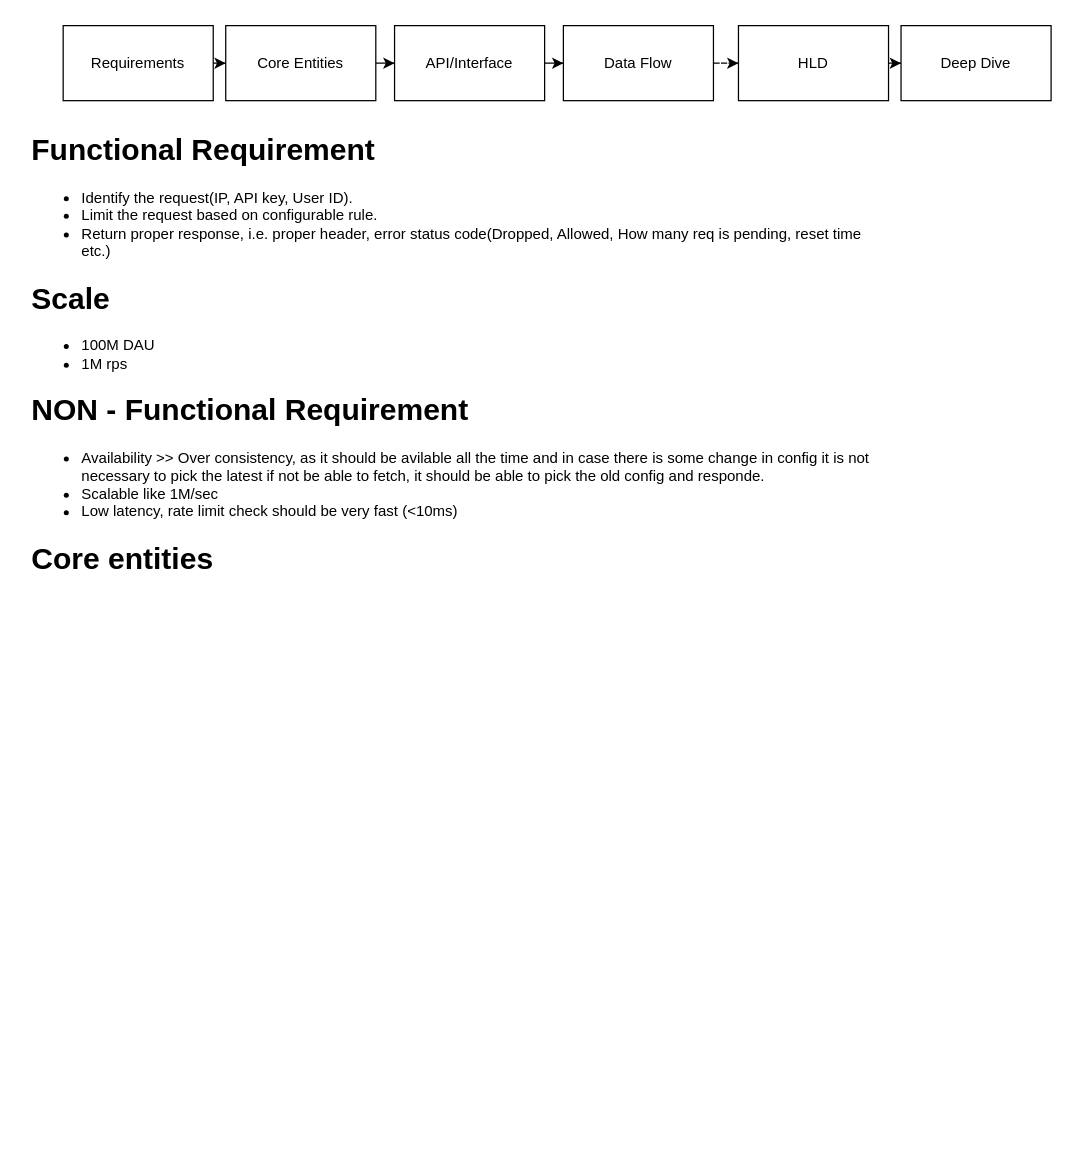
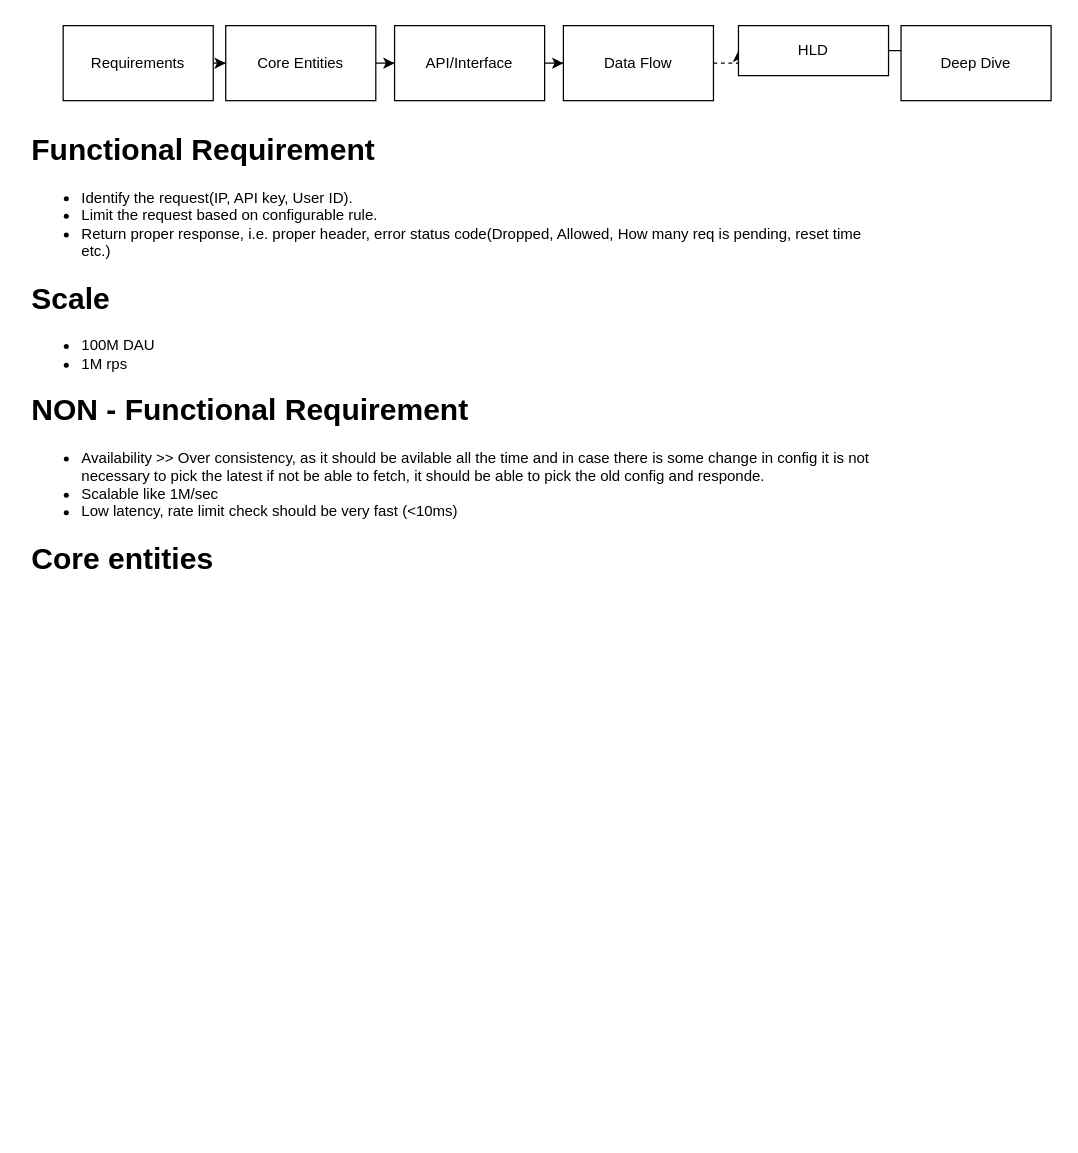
  <mxCell id="0" />
  <mxCell id="1" parent="0" />
  <mxCell id="2" value="" style="edgeStyle=orthogonalEdgeStyle;rounded=0;orthogonalLoop=1;jettySize=auto;html=1;" parent="1" source="3" target="5" edge="1"><mxGeometry relative="1" as="geometry" /></mxCell>
  <mxCell id="3" value="Requirements" style="rounded=0;whiteSpace=wrap;html=1;" parent="1" vertex="1"><mxGeometry x="50" y="20" width="120" height="60" as="geometry" /></mxCell>
  <mxCell id="4" value="" style="edgeStyle=orthogonalEdgeStyle;rounded=0;orthogonalLoop=1;jettySize=auto;html=1;" parent="1" source="5" target="7" edge="1"><mxGeometry relative="1" as="geometry" /></mxCell>
  <mxCell id="5" value="Core Entities" style="rounded=0;whiteSpace=wrap;html=1;" parent="1" vertex="1"><mxGeometry x="180" y="20" width="120" height="60" as="geometry" /></mxCell>
  <mxCell id="6" value="" style="edgeStyle=orthogonalEdgeStyle;rounded=0;orthogonalLoop=1;jettySize=auto;html=1;" parent="1" source="7" target="9" edge="1"><mxGeometry relative="1" as="geometry" /></mxCell>
  <mxCell id="7" value="API/Interface" style="rounded=0;whiteSpace=wrap;html=1;" parent="1" vertex="1"><mxGeometry x="315" y="20" width="120" height="60" as="geometry" /></mxCell>
  <mxCell id="8" value="" style="edgeStyle=orthogonalEdgeStyle;rounded=0;orthogonalLoop=1;jettySize=auto;html=1;dashed=1;" parent="1" source="9" target="11" edge="1"><mxGeometry relative="1" as="geometry" /></mxCell>
  <mxCell id="9" value="Data Flow" style="rounded=0;whiteSpace=wrap;html=1;" parent="1" vertex="1"><mxGeometry x="450" y="20" width="120" height="60" as="geometry" /></mxCell>
  <mxCell id="10" value="" style="edgeStyle=orthogonalEdgeStyle;rounded=0;orthogonalLoop=1;jettySize=auto;html=1;" parent="1" source="11" target="12" edge="1"><mxGeometry relative="1" as="geometry" /></mxCell>
- <mxCell id="11" value="HLD" style="rounded=0;whiteSpace=wrap;html=1;" parent="1" vertex="1"><mxGeometry x="590" y="20" width="120" height="60" as="geometry" /></mxCell>
+ <mxCell id="11" value="HLD" style="rounded=0;whiteSpace=wrap;html=1;" parent="1" vertex="1"><mxGeometry x="590" y="20" width="120" height="40" as="geometry" /></mxCell>
  <mxCell id="12" value="Deep Dive" style="rounded=0;whiteSpace=wrap;html=1;" parent="1" vertex="1"><mxGeometry x="720" y="20" width="120" height="60" as="geometry" /></mxCell>
  <mxCell id="13" value="&lt;h1&gt;Functional Requirement&lt;/h1&gt;&lt;p&gt;&lt;ul&gt;&lt;li&gt;Identify the request(IP, API key, User ID).&lt;/li&gt;&lt;li&gt;Limit the request based on configurable rule.&lt;/li&gt;&lt;li&gt;Return proper response, i.e. proper header, error status code(Dropped, Allowed, How many req is pending, reset time etc.)&lt;/li&gt;&lt;/ul&gt;&lt;/p&gt;&lt;h1&gt;Scale&lt;/h1&gt;&lt;div&gt;&lt;ul&gt;&lt;li&gt;100M DAU&lt;/li&gt;&lt;li&gt;1M rps&lt;/li&gt;&lt;/ul&gt;&lt;/div&gt;&lt;h1&gt;NON - Functional Requirement&lt;/h1&gt;&lt;div&gt;&lt;ul&gt;&lt;li&gt;Availability &amp;gt;&amp;gt; Over consistency, as it should be avilable all the time and in case there is some change in config it is not necessary to pick the latest if not be able to fetch, it should be able to pick the old config and responde.&lt;/li&gt;&lt;li&gt;Scalable like 1M/sec&lt;/li&gt;&lt;li&gt;Low latency, rate limit check should be very fast (&amp;lt;10ms)&lt;/li&gt;&lt;/ul&gt;&lt;/div&gt;&lt;div&gt;&lt;h1&gt;Core entities&lt;/h1&gt;&lt;/div&gt;&lt;div&gt;&lt;br&gt;&lt;/div&gt;&lt;p&gt;&lt;br&gt;&lt;/p&gt;" style="text;html=1;strokeColor=none;fillColor=none;spacing=5;spacingTop=-20;whiteSpace=wrap;overflow=hidden;rounded=0;" parent="1" vertex="1"><mxGeometry x="20" y="100" width="690" height="800" as="geometry" /></mxCell>
